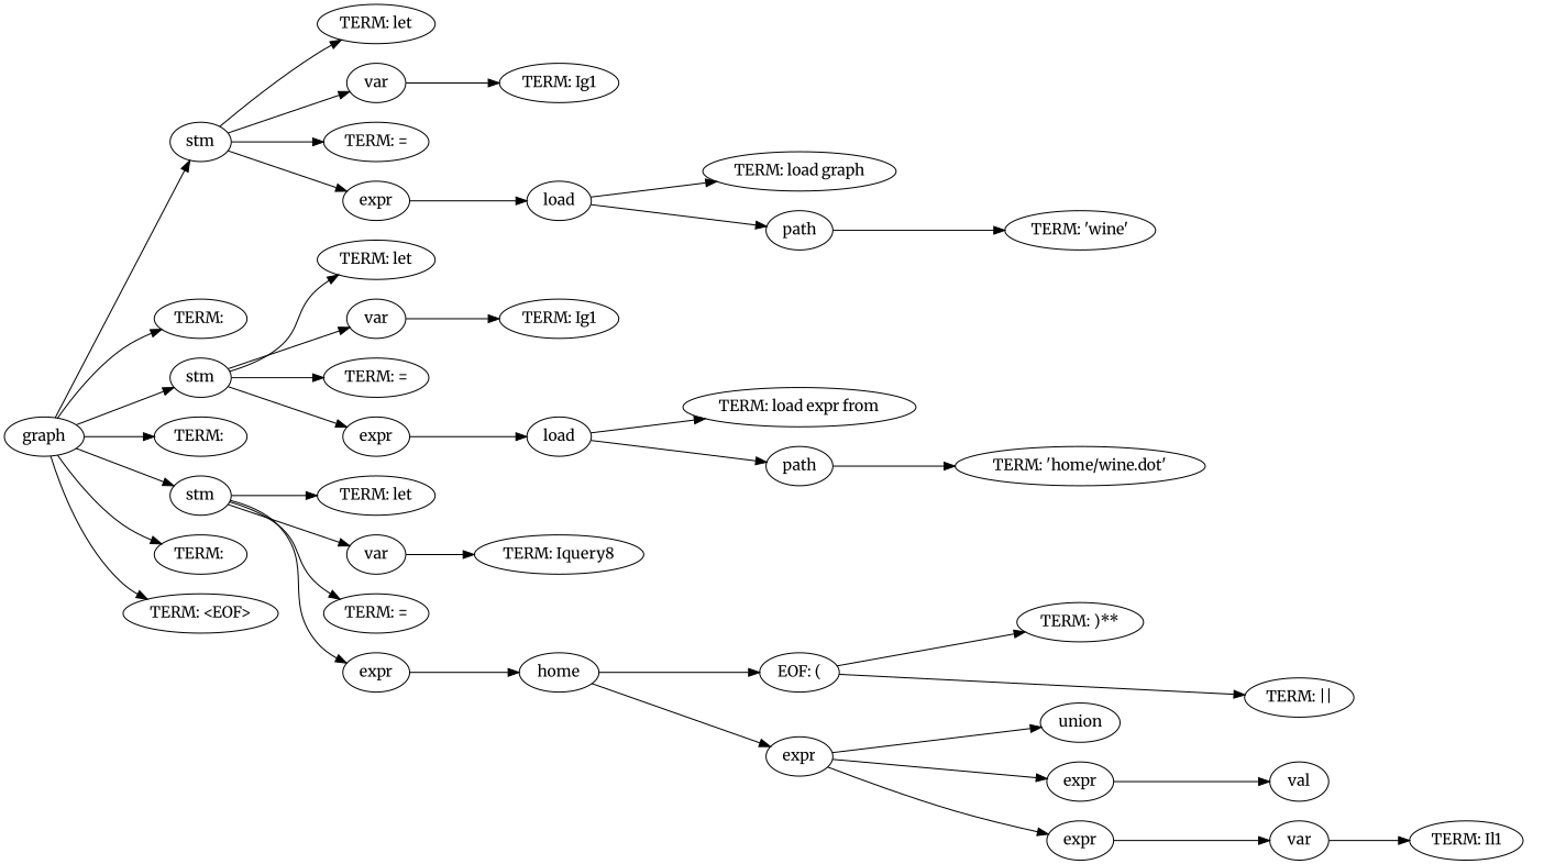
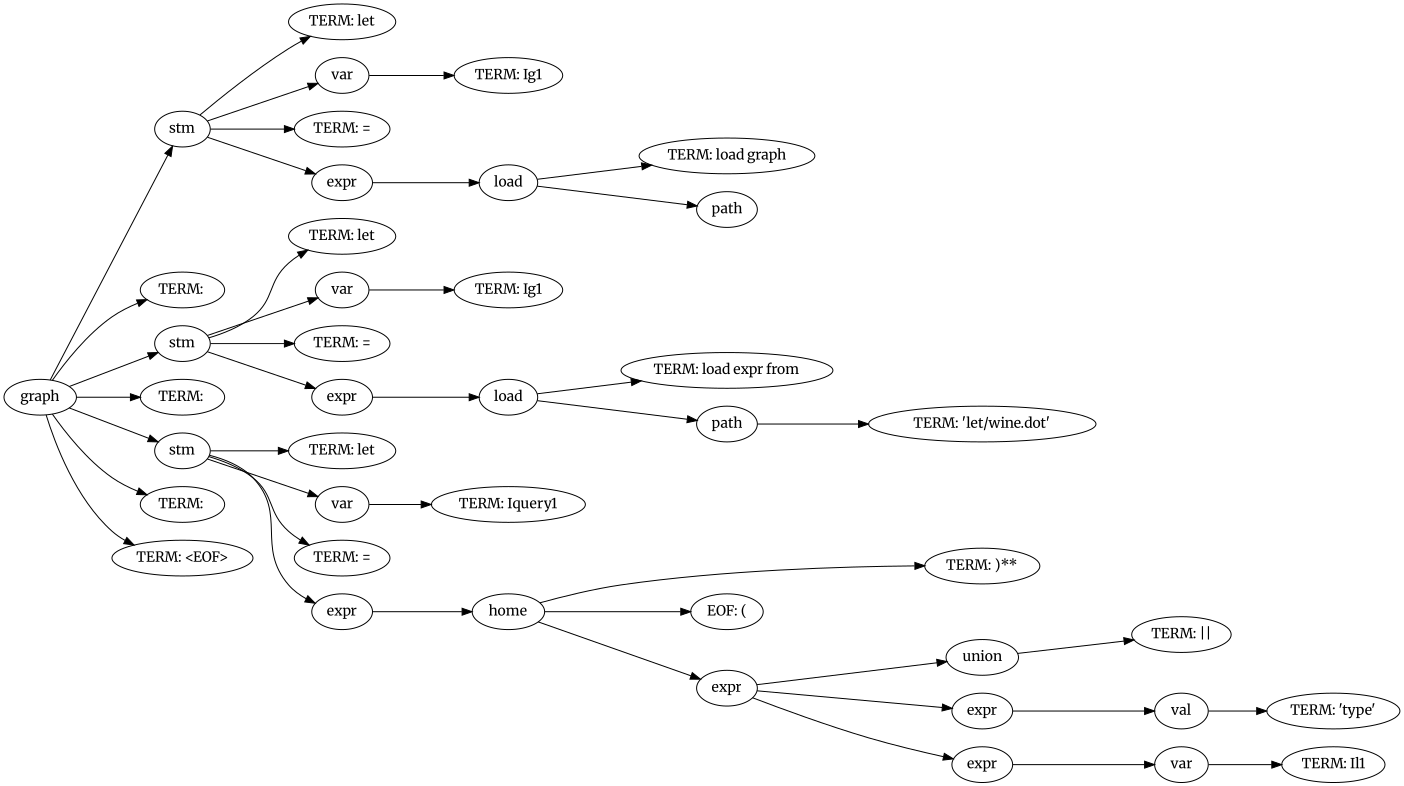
  digraph {
    fontname=Merriweather
    rankdir=LR
    node [fontname=Merriweather]
    edge [fontname=Merriweather]
    n1 [label="graph"]
    n2 [label=stm]
    n3 [label="TERM: \n"]
    n4 [label=stm]
    n5 [label="TERM: \n"]
    n6 [label=stm]
    n7 [label="TERM: \n"]
    n8 [label="TERM: <EOF>"]
    n9 [label="TERM: let"]
    n10 [label=var]
    n11 [label="TERM: ="]
    n12 [label=expr]
    n13 [label="TERM: let"]
    n14 [label=var]
    n15 [label="TERM: ="]
    n16 [label=expr]
    n17 [label="TERM: let"]
    n18 [label=var]
    n19 [label="TERM: ="]
    n20 [label=expr]
    n21 [label="TERM: Ig1"]
    n22 [label=load]
    n23 [label="TERM: load graph"]
    n24 [label=path]
-   n25 [label="TERM: 'wine'"]
    n26 [label="TERM: Ig1"]
    n27 [label=load]
    n28 [label="TERM: load expr from"]
    n29 [label=path]
-   n30 [label="TERM: 'home/wine.dot'"]
-   n31 [label="TERM: Iquery8"]
+   n30 [label="TERM: 'let/wine.dot'"]
+   n31 [label="TERM: Iquery1"]
    n32 [label=home]
    n33 [label="EOF: ("]
    n34 [label=expr]
    n35 [label="TERM: )**"]
    n36 [label=expr]
    n37 [label=union]
    n38 [label=expr]
    n39 [label=val]
    n40 [label="TERM: ||"]
    n41 [label=var]
+   n42 [label="TERM: 'type'"]
    n43 [label="TERM: Il1"]
    n1 -> n2
    n1 -> n3
    n1 -> n4
    n1 -> n5
    n1 -> n6
    n1 -> n7
    n1 -> n8
    n2 -> n9
    n2 -> n10
    n2 -> n11
    n2 -> n12
    n4 -> n13
    n4 -> n14
    n4 -> n15
    n4 -> n16
    n6 -> n17
    n6 -> n18
    n6 -> n19
    n6 -> n20
    n10 -> n21
    n12 -> n22
    n14 -> n26
    n16 -> n27
    n18 -> n31
    n20 -> n32
    n22 -> n23
    n22 -> n24
-   n24 -> n25
    n27 -> n28
    n27 -> n29
    n29 -> n30
    n32 -> n33
    n32 -> n34
-   n33 -> n35
+   n32 -> n35
    n34 -> n36
    n34 -> n37
    n34 -> n38
    n36 -> n39
-   n33 -> n40
+   n37 -> n40
    n38 -> n41
+   n39 -> n42
    n41 -> n43
  }
